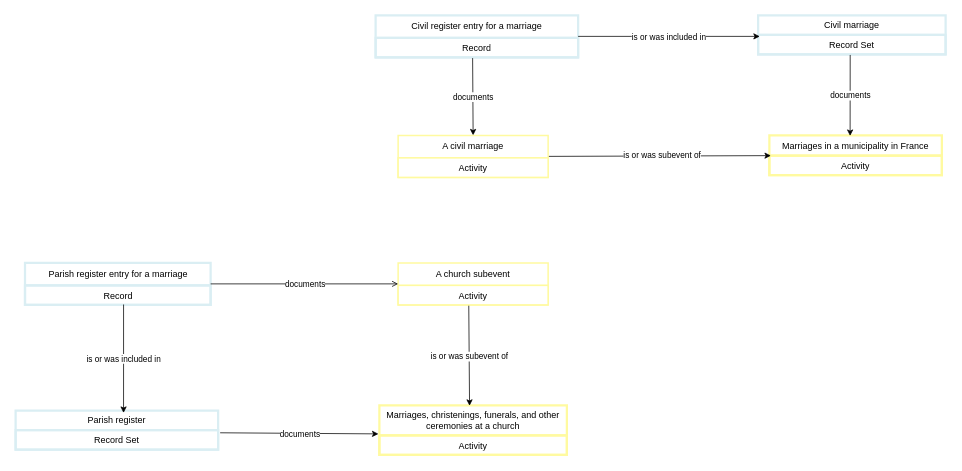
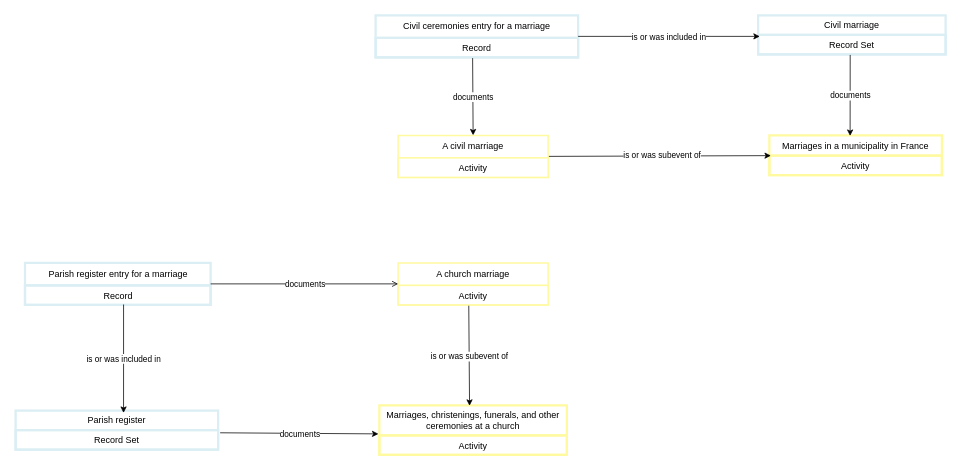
  <mxCell id="0" />
  <mxCell id="1" parent="0" />
  <mxCell id="2" value="Parish register" style="swimlane;fontStyle=0;childLayout=stackLayout;horizontal=1;startSize=26;strokeColor=#DAEEF3;strokeWidth=3;fillColor=none;horizontalStack=0;resizeParent=1;resizeParentMax=0;resizeLast=0;collapsible=1;marginBottom=0;whiteSpace=wrap;html=1;" parent="1" vertex="1"><mxGeometry x="20" y="547" width="270" height="52" as="geometry" /></mxCell>
  <mxCell id="3" value="Record Set" style="text;strokeColor=#DAEEF3;strokeWidth=3;fillColor=none;align=center;verticalAlign=top;spacingLeft=4;spacingRight=4;overflow=hidden;rotatable=0;points=[[0,0.5],[1,0.5]];portConstraint=eastwest;whiteSpace=wrap;html=1;" parent="2" vertex="1"><mxGeometry y="26" width="270" height="26" as="geometry" /></mxCell>
  <mxCell id="4" value="Marriages, christenings, funerals, and other ceremonies at a church" style="swimlane;fontStyle=0;childLayout=stackLayout;horizontal=1;startSize=40;strokeColor=#FFFAA0;strokeWidth=3;fillColor=none;horizontalStack=0;resizeParent=1;resizeParentMax=0;resizeLast=0;collapsible=1;marginBottom=0;whiteSpace=wrap;html=1;" parent="1" vertex="1"><mxGeometry x="505" y="540" width="250" height="66" as="geometry" /></mxCell>
  <mxCell id="5" value="Activity" style="text;strokeColor=#FFFAA0;strokeWidth=3;fillColor=none;align=center;verticalAlign=top;spacingLeft=4;spacingRight=4;overflow=hidden;rotatable=0;points=[[0,0.5],[1,0.5]];portConstraint=eastwest;whiteSpace=wrap;html=1;" parent="4" vertex="1"><mxGeometry y="40" width="250" height="26" as="geometry" /></mxCell>
  <mxCell id="6" value="" style="endArrow=classic;html=1;rounded=0;entryX=-0.005;entryY=0.576;entryDx=0;entryDy=0;exitX=1.01;exitY=0.137;exitDx=0;exitDy=0;entryPerimeter=0;exitPerimeter=0;" parent="1" source="3" target="4" edge="1"><mxGeometry relative="1" as="geometry"><mxPoint x="400" y="487" as="sourcePoint" /><mxPoint x="597" y="487" as="targetPoint" /></mxGeometry></mxCell>
  <mxCell id="7" value="documents" style="edgeLabel;resizable=0;html=1;;align=center;verticalAlign=middle;" parent="6" connectable="0" vertex="1"><mxGeometry relative="1" as="geometry" /></mxCell>
  <mxCell id="8" value="Parish register entry for a marriage" style="swimlane;fontStyle=0;childLayout=stackLayout;horizontal=1;startSize=30;strokeColor=#DAEEF3;strokeWidth=3;fillColor=none;horizontalStack=0;resizeParent=1;resizeParentMax=0;resizeLast=0;collapsible=1;marginBottom=0;whiteSpace=wrap;html=1;" parent="1" vertex="1"><mxGeometry x="32.5" y="350" width="247.5" height="56" as="geometry" /></mxCell>
  <mxCell id="9" value="Record" style="text;strokeColor=#DAEEF3;strokeWidth=3;fillColor=none;align=center;verticalAlign=top;spacingLeft=4;spacingRight=4;overflow=hidden;rotatable=0;points=[[0,0.5],[1,0.5]];portConstraint=eastwest;whiteSpace=wrap;html=1;" parent="8" vertex="1"><mxGeometry y="30" width="247.5" height="26" as="geometry" /></mxCell>
  <mxCell id="10" value="" style="endArrow=classic;html=1;rounded=0;entryX=0.533;entryY=0.058;entryDx=0;entryDy=0;entryPerimeter=0;exitX=0.531;exitY=0.981;exitDx=0;exitDy=0;exitPerimeter=0;" parent="1" source="9" target="2" edge="1"><mxGeometry relative="1" as="geometry"><mxPoint x="164" y="420" as="sourcePoint" /><mxPoint x="430" y="500" as="targetPoint" /></mxGeometry></mxCell>
  <mxCell id="11" value="is or was included in" style="edgeLabel;resizable=0;html=1;;align=center;verticalAlign=middle;" parent="10" connectable="0" vertex="1"><mxGeometry relative="1" as="geometry" /></mxCell>
- <mxCell id="12" value="A church subevent" style="swimlane;fontStyle=0;childLayout=stackLayout;horizontal=1;startSize=30;strokeColor=#FFFAA0;strokeWidth=2;fillColor=none;horizontalStack=0;resizeParent=1;resizeParentMax=0;resizeLast=0;collapsible=1;marginBottom=0;whiteSpace=wrap;html=1;" parent="1" vertex="1"><mxGeometry x="530" y="350" width="200" height="56" as="geometry" /></mxCell>
+ <mxCell id="12" value="A church marriage" style="swimlane;fontStyle=0;childLayout=stackLayout;horizontal=1;startSize=30;strokeColor=#FFFAA0;strokeWidth=2;fillColor=none;horizontalStack=0;resizeParent=1;resizeParentMax=0;resizeLast=0;collapsible=1;marginBottom=0;whiteSpace=wrap;html=1;" parent="1" vertex="1"><mxGeometry x="530" y="350" width="200" height="56" as="geometry" /></mxCell>
  <mxCell id="13" value="Activity" style="text;strokeColor=#FFFAA0;strokeWidth=2;fillColor=#FFFFFF;align=center;verticalAlign=top;spacingLeft=4;spacingRight=4;overflow=hidden;rotatable=0;points=[[0,0.5],[1,0.5]];portConstraint=eastwest;whiteSpace=wrap;html=1;" parent="12" vertex="1"><mxGeometry y="30" width="200" height="26" as="geometry" /></mxCell>
  <mxCell id="14" value="" style="endArrow=classic;html=1;rounded=0;entryX=0.481;entryY=0.008;entryDx=0;entryDy=0;entryPerimeter=0;exitX=0.471;exitY=1.043;exitDx=0;exitDy=0;exitPerimeter=0;" parent="1" source="13" target="4" edge="1"><mxGeometry relative="1" as="geometry"><mxPoint x="650" y="412" as="sourcePoint" /><mxPoint x="658" y="540" as="targetPoint" /></mxGeometry></mxCell>
  <mxCell id="15" value="is or was subevent of" style="edgeLabel;resizable=0;html=1;;align=center;verticalAlign=middle;" parent="14" connectable="0" vertex="1"><mxGeometry relative="1" as="geometry" /></mxCell>
  <mxCell id="16" value="" style="endArrow=open;html=1;rounded=0;entryX=0;entryY=0.5;entryDx=0;entryDy=0;exitX=1;exitY=0.5;exitDx=0;exitDy=0;" parent="1" source="8" target="12" edge="1"><mxGeometry relative="1" as="geometry"><mxPoint x="277.5" y="384" as="sourcePoint" /><mxPoint x="485.5" y="382" as="targetPoint" /></mxGeometry></mxCell>
  <mxCell id="17" value="documents" style="edgeLabel;resizable=0;html=1;;align=center;verticalAlign=middle;" parent="16" connectable="0" vertex="1"><mxGeometry relative="1" as="geometry" /></mxCell>
- <mxCell id="18" value="Civil register entry for a marriage" style="swimlane;fontStyle=0;childLayout=stackLayout;horizontal=1;startSize=30;strokeColor=#DAEEF3;strokeWidth=3;fillColor=none;horizontalStack=0;resizeParent=1;resizeParentMax=0;resizeLast=0;collapsible=1;marginBottom=0;whiteSpace=wrap;html=1;" parent="1" vertex="1"><mxGeometry x="500" y="20" width="270" height="56" as="geometry" /></mxCell>
+ <mxCell id="18" value="Civil ceremonies entry for a marriage" style="swimlane;fontStyle=0;childLayout=stackLayout;horizontal=1;startSize=30;strokeColor=#DAEEF3;strokeWidth=3;fillColor=none;horizontalStack=0;resizeParent=1;resizeParentMax=0;resizeLast=0;collapsible=1;marginBottom=0;whiteSpace=wrap;html=1;" parent="1" vertex="1"><mxGeometry x="500" y="20" width="270" height="56" as="geometry" /></mxCell>
  <mxCell id="19" value="Record" style="text;strokeColor=#DAEEF3;strokeWidth=3;fillColor=none;align=center;verticalAlign=top;spacingLeft=4;spacingRight=4;overflow=hidden;rotatable=0;points=[[0,0.5],[1,0.5]];portConstraint=eastwest;whiteSpace=wrap;html=1;" parent="18" vertex="1"><mxGeometry y="30" width="270" height="26" as="geometry" /></mxCell>
  <mxCell id="20" value="" style="endArrow=classic;html=1;rounded=0;exitX=0.479;exitY=1.036;exitDx=0;exitDy=0;exitPerimeter=0;entryX=0.5;entryY=0;entryDx=0;entryDy=0;entryPerimeter=0;" parent="1" source="19" target="32" edge="1"><mxGeometry relative="1" as="geometry"><mxPoint x="600" y="221" as="sourcePoint" /><mxPoint x="639" y="313" as="targetPoint" /></mxGeometry></mxCell>
  <mxCell id="21" value="documents" style="edgeLabel;resizable=0;html=1;;align=center;verticalAlign=middle;" parent="20" connectable="0" vertex="1"><mxGeometry relative="1" as="geometry" /></mxCell>
  <mxCell id="22" value="Marriages in a municipality in France" style="swimlane;fontStyle=0;childLayout=stackLayout;horizontal=1;startSize=27;strokeColor=#FFFAA0;strokeWidth=3;fillColor=none;horizontalStack=0;resizeParent=1;resizeParentMax=0;resizeLast=0;collapsible=1;marginBottom=0;whiteSpace=wrap;html=1;" parent="1" vertex="1"><mxGeometry x="1025" y="180" width="230" height="53" as="geometry" /></mxCell>
  <mxCell id="23" value="Activity" style="text;strokeColor=#FFFAA0;strokeWidth=3;fillColor=none;align=center;verticalAlign=top;spacingLeft=4;spacingRight=4;overflow=hidden;rotatable=0;points=[[0,0.5],[1,0.5]];portConstraint=eastwest;whiteSpace=wrap;html=1;" parent="22" vertex="1"><mxGeometry y="27" width="230" height="26" as="geometry" /></mxCell>
  <mxCell id="24" value="Civil marriage" style="swimlane;fontStyle=0;childLayout=stackLayout;horizontal=1;startSize=26;strokeColor=#DAEEF3;strokeWidth=3;fillColor=none;horizontalStack=0;resizeParent=1;resizeParentMax=0;resizeLast=0;collapsible=1;marginBottom=0;whiteSpace=wrap;html=1;" parent="1" vertex="1"><mxGeometry x="1010" y="20" width="250" height="52" as="geometry" /></mxCell>
  <mxCell id="25" value="Record Set" style="text;strokeColor=#DAEEF3;strokeWidth=3;fillColor=none;align=center;verticalAlign=top;spacingLeft=4;spacingRight=4;overflow=hidden;rotatable=0;points=[[0,0.5],[1,0.5]];portConstraint=eastwest;whiteSpace=wrap;html=1;" parent="24" vertex="1"><mxGeometry y="26" width="250" height="26" as="geometry" /></mxCell>
  <mxCell id="26" value="" style="endArrow=classic;html=1;rounded=0;entryX=0.009;entryY=0.077;entryDx=0;entryDy=0;entryPerimeter=0;exitX=1;exitY=0.5;exitDx=0;exitDy=0;" parent="1" source="18" target="25" edge="1"><mxGeometry relative="1" as="geometry"><mxPoint x="830" y="50" as="sourcePoint" /><mxPoint x="830" y="194" as="targetPoint" /></mxGeometry></mxCell>
  <mxCell id="27" value="is or was included in" style="edgeLabel;resizable=0;html=1;;align=center;verticalAlign=middle;" parent="26" connectable="0" vertex="1"><mxGeometry relative="1" as="geometry" /></mxCell>
  <mxCell id="28" value="" style="endArrow=classic;html=1;rounded=0;entryX=0.468;entryY=0.014;entryDx=0;entryDy=0;exitX=0.491;exitY=1.03;exitDx=0;exitDy=0;exitPerimeter=0;entryPerimeter=0;" parent="1" source="25" target="22" edge="1"><mxGeometry relative="1" as="geometry"><mxPoint x="1110" y="435" as="sourcePoint" /><mxPoint x="1350" y="435" as="targetPoint" /></mxGeometry></mxCell>
  <mxCell id="29" value="documents" style="edgeLabel;resizable=0;html=1;;align=center;verticalAlign=middle;" parent="28" connectable="0" vertex="1"><mxGeometry relative="1" as="geometry" /></mxCell>
  <mxCell id="30" value="" style="endArrow=classic;html=1;rounded=0;exitX=1;exitY=0.5;exitDx=0;exitDy=0;entryX=0.009;entryY=0;entryDx=0;entryDy=0;jumpStyle=gap;jumpSize=19;entryPerimeter=0;" parent="1" source="32" target="23" edge="1"><mxGeometry relative="1" as="geometry"><mxPoint x="658" y="387" as="sourcePoint" /><mxPoint x="658" y="520" as="targetPoint" /></mxGeometry></mxCell>
  <mxCell id="31" value="is or was subevent of" style="edgeLabel;resizable=0;html=1;;align=center;verticalAlign=middle;" parent="30" connectable="0" vertex="1"><mxGeometry relative="1" as="geometry"><mxPoint x="3" y="-2" as="offset" /></mxGeometry></mxCell>
  <mxCell id="32" value="A civil marriage" style="swimlane;fontStyle=0;childLayout=stackLayout;horizontal=1;startSize=30;strokeColor=#FFFAA0;strokeWidth=2;fillColor=none;horizontalStack=0;resizeParent=1;resizeParentMax=0;resizeLast=0;collapsible=1;marginBottom=0;whiteSpace=wrap;html=1;" parent="1" vertex="1"><mxGeometry x="530" y="180" width="200" height="56" as="geometry" /></mxCell>
  <mxCell id="33" value="Activity" style="text;strokeColor=#FFFAA0;strokeWidth=2;fillColor=#FFFFFF;align=center;verticalAlign=top;spacingLeft=4;spacingRight=4;overflow=hidden;rotatable=0;points=[[0,0.5],[1,0.5]];portConstraint=eastwest;whiteSpace=wrap;html=1;" parent="32" vertex="1"><mxGeometry y="30" width="200" height="26" as="geometry" /></mxCell>
